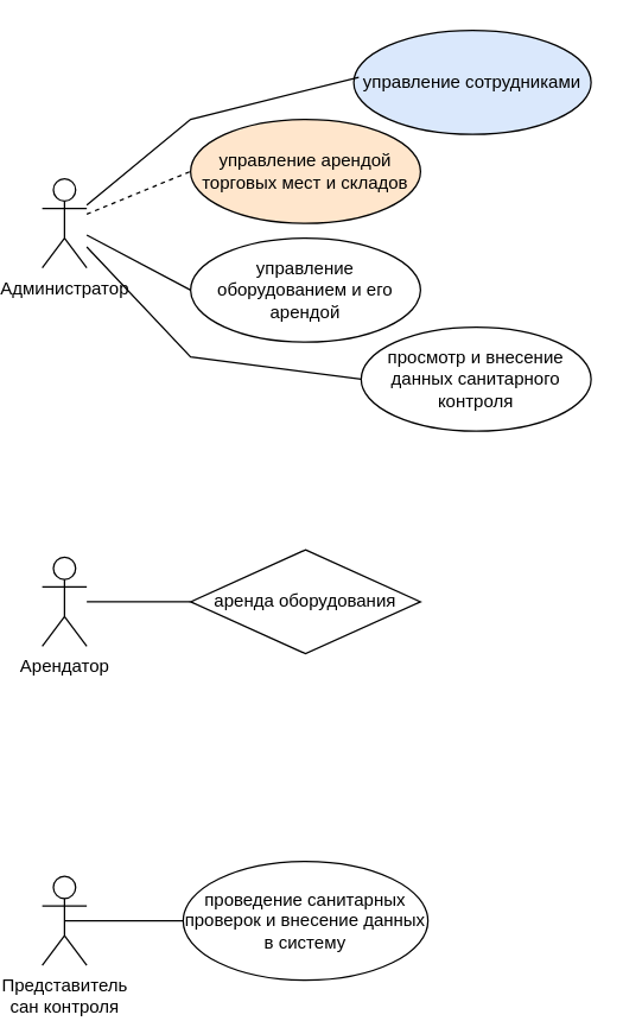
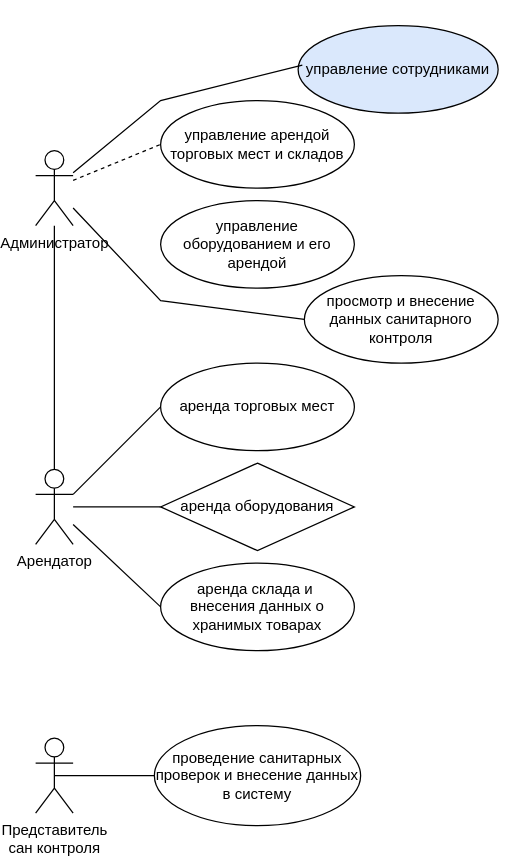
  <mxCell id="0" />
  <mxCell id="1" parent="0" />
  <mxCell id="2" value="Администратор" style="shape=umlActor;verticalLabelPosition=bottom;verticalAlign=top;html=1;outlineConnect=0;" vertex="1" parent="1"><mxGeometry x="20" y="120" width="30" height="60" as="geometry" /></mxCell>
  <mxCell id="3" value="Арендатор" style="shape=umlActor;verticalLabelPosition=bottom;verticalAlign=top;html=1;outlineConnect=0;" vertex="1" parent="1"><mxGeometry x="20" y="375" width="30" height="60" as="geometry" /></mxCell>
  <mxCell id="4" value="Представитель&lt;div&gt;сан контроля&lt;/div&gt;" style="shape=umlActor;verticalLabelPosition=bottom;verticalAlign=top;html=1;outlineConnect=0;" vertex="1" parent="1"><mxGeometry x="20" y="590" width="30" height="60" as="geometry" /></mxCell>
  <mxCell id="5" value="управление сотрудниками" style="ellipse;whiteSpace=wrap;html=1;fillColor=#dae8fc;" vertex="1" parent="1"><mxGeometry x="230" y="20" width="160" height="70" as="geometry" /></mxCell>
- <mxCell id="6" value="управление арендой торговых мест и складов" style="ellipse;whiteSpace=wrap;html=1;fillColor=#ffe6cc;" vertex="1" parent="1"><mxGeometry x="120" y="80" width="155" height="70" as="geometry" /></mxCell>
+ <mxCell id="6" value="управление арендой торговых мест и складов" style="ellipse;whiteSpace=wrap;html=1;" vertex="1" parent="1"><mxGeometry x="120" y="80" width="155" height="70" as="geometry" /></mxCell>
  <mxCell id="7" value="управление оборудованием и его арендой" style="ellipse;whiteSpace=wrap;html=1;" vertex="1" parent="1"><mxGeometry x="120" y="160" width="155" height="70" as="geometry" /></mxCell>
  <mxCell id="8" value="просмотр и внесение данных санитарного контроля" style="ellipse;whiteSpace=wrap;html=1;" vertex="1" parent="1"><mxGeometry x="235" y="220" width="155" height="70" as="geometry" /></mxCell>
  <mxCell id="9" value="" style="endArrow=none;html=1;rounded=0;entryX=0;entryY=0.5;entryDx=0;entryDy=0;dashed=1;" edge="1" parent="1" source="2" target="6"><mxGeometry width="50" height="50" relative="1" as="geometry"><mxPoint x="70" y="80" as="sourcePoint" /><mxPoint x="120" y="30" as="targetPoint" /></mxGeometry></mxCell>
  <mxCell id="10" value="" style="endArrow=none;html=1;rounded=0;entryX=0.021;entryY=0.451;entryDx=0;entryDy=0;entryPerimeter=0;" edge="1" parent="1" source="2" target="5"><mxGeometry width="50" height="50" relative="1" as="geometry"><mxPoint x="60" y="154" as="sourcePoint" /><mxPoint x="130" y="125" as="targetPoint" /><Array as="points"><mxPoint x="120" y="80" /></Array></mxGeometry></mxCell>
- <mxCell id="11" value="" style="endArrow=none;html=1;rounded=0;entryX=0;entryY=0.5;entryDx=0;entryDy=0;" edge="1" parent="1" source="2" target="7"><mxGeometry width="50" height="50" relative="1" as="geometry"><mxPoint x="70" y="164" as="sourcePoint" /><mxPoint x="140" y="135" as="targetPoint" /></mxGeometry></mxCell>
+ <mxCell id="11" value="" style="endArrow=none;html=1;rounded=0;" edge="1" parent="1" source="2" target="3"><mxGeometry width="50" height="50" relative="1" as="geometry"><mxPoint x="70" y="164" as="sourcePoint" /><mxPoint x="140" y="135" as="targetPoint" /></mxGeometry></mxCell>
  <mxCell id="12" value="" style="endArrow=none;html=1;rounded=0;entryX=0;entryY=0.5;entryDx=0;entryDy=0;" edge="1" parent="1" source="2" target="8"><mxGeometry width="50" height="50" relative="1" as="geometry"><mxPoint x="80" y="174" as="sourcePoint" /><mxPoint x="150" y="145" as="targetPoint" /><Array as="points"><mxPoint x="120" y="240" /></Array></mxGeometry></mxCell>
+ <mxCell id="13" value="аренда торговых мест" style="ellipse;whiteSpace=wrap;html=1;" vertex="1" parent="1"><mxGeometry x="120" y="290" width="155" height="70" as="geometry" /></mxCell>
  <mxCell id="14" value="аренда оборудования" style="rhombus;whiteSpace=wrap;html=1;" vertex="1" parent="1"><mxGeometry x="120" y="370" width="155" height="70" as="geometry" /></mxCell>
+ <mxCell id="15" value="аренда склада и&amp;nbsp;&lt;div&gt;внесения данных о хранимых товарах&lt;/div&gt;" style="ellipse;whiteSpace=wrap;html=1;" vertex="1" parent="1"><mxGeometry x="120" y="450" width="155" height="70" as="geometry" /></mxCell>
  <mxCell id="16" value="проведение санитарных проверок и&amp;nbsp;&lt;span style=&quot;background-color: initial;&quot;&gt;внесение данных в систему&lt;/span&gt;" style="ellipse;whiteSpace=wrap;html=1;" vertex="1" parent="1"><mxGeometry x="115" y="580" width="165" height="80" as="geometry" /></mxCell>
+ <mxCell id="17" value="" style="endArrow=none;html=1;rounded=0;entryX=0;entryY=0.5;entryDx=0;entryDy=0;exitX=1;exitY=0.333;exitDx=0;exitDy=0;exitPerimeter=0;" edge="1" parent="1" source="3" target="13"><mxGeometry width="50" height="50" relative="1" as="geometry"><mxPoint x="50" y="323" as="sourcePoint" /><mxPoint x="120" y="360" as="targetPoint" /><Array as="points" /></mxGeometry></mxCell>
  <mxCell id="18" value="" style="endArrow=none;html=1;rounded=0;entryX=0;entryY=0.5;entryDx=0;entryDy=0;" edge="1" parent="1" source="3" target="14"><mxGeometry width="50" height="50" relative="1" as="geometry"><mxPoint x="60" y="373" as="sourcePoint" /><mxPoint x="110" y="335" as="targetPoint" /><Array as="points" /></mxGeometry></mxCell>
+ <mxCell id="19" value="" style="endArrow=none;html=1;rounded=0;entryX=0;entryY=0.5;entryDx=0;entryDy=0;" edge="1" parent="1" source="3" target="15"><mxGeometry width="50" height="50" relative="1" as="geometry"><mxPoint x="60" y="390" as="sourcePoint" /><mxPoint x="110" y="415" as="targetPoint" /><Array as="points" /></mxGeometry></mxCell>
  <mxCell id="20" value="" style="endArrow=none;html=1;rounded=0;exitX=0.5;exitY=0.5;exitDx=0;exitDy=0;exitPerimeter=0;entryX=0;entryY=0.5;entryDx=0;entryDy=0;" edge="1" parent="1" source="4" target="16"><mxGeometry width="50" height="50" relative="1" as="geometry"><mxPoint x="45" y="620" as="sourcePoint" /><mxPoint x="100" y="630" as="targetPoint" /><Array as="points" /></mxGeometry></mxCell>
